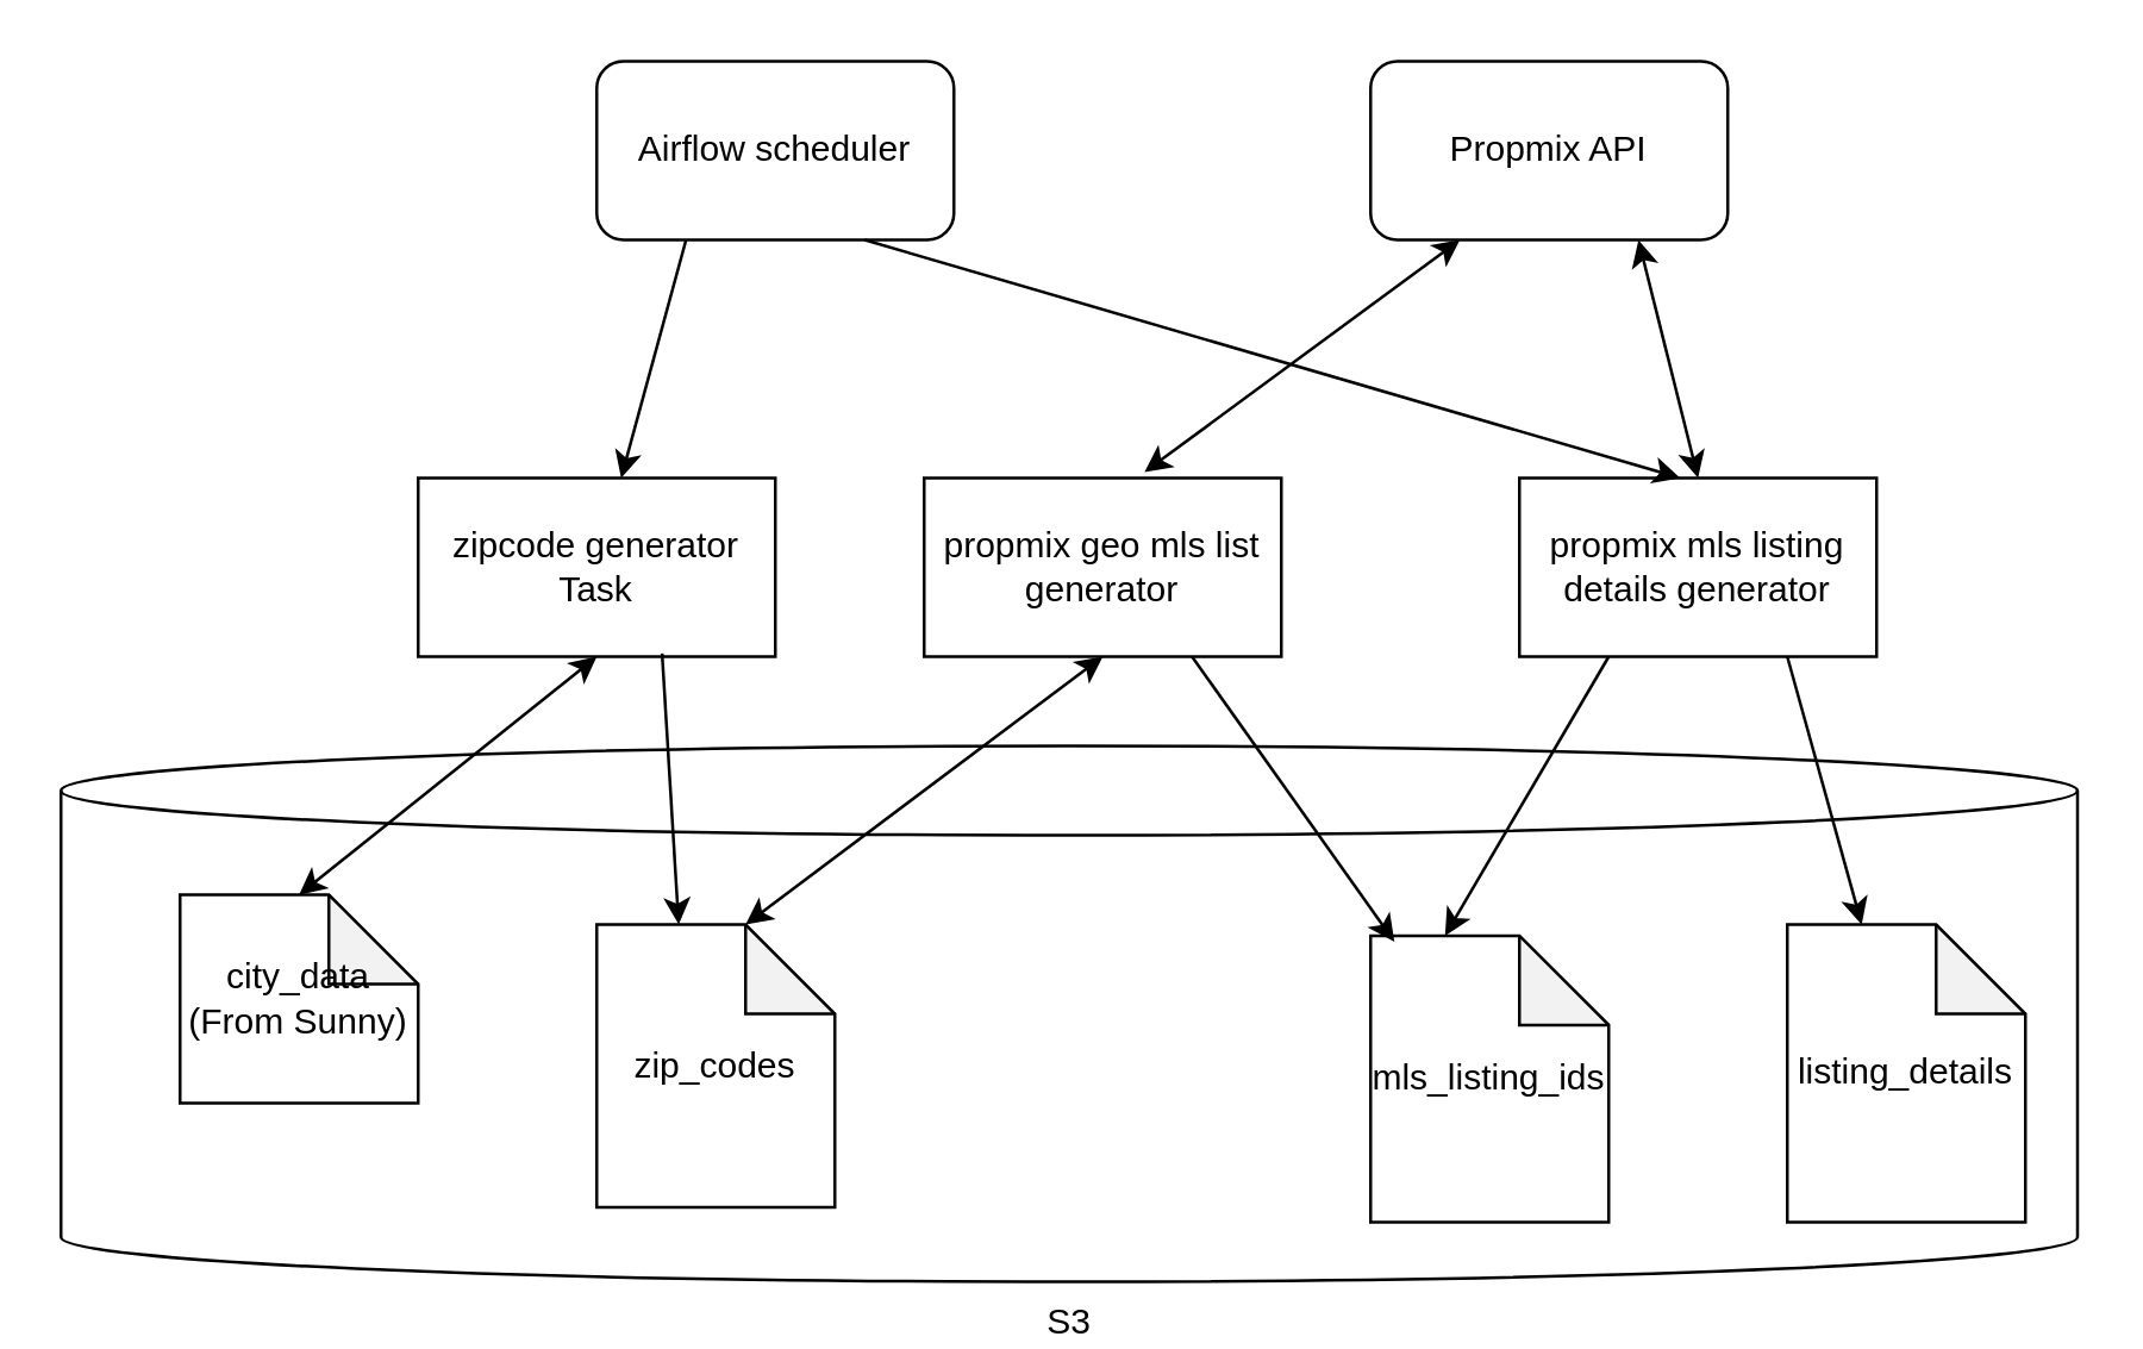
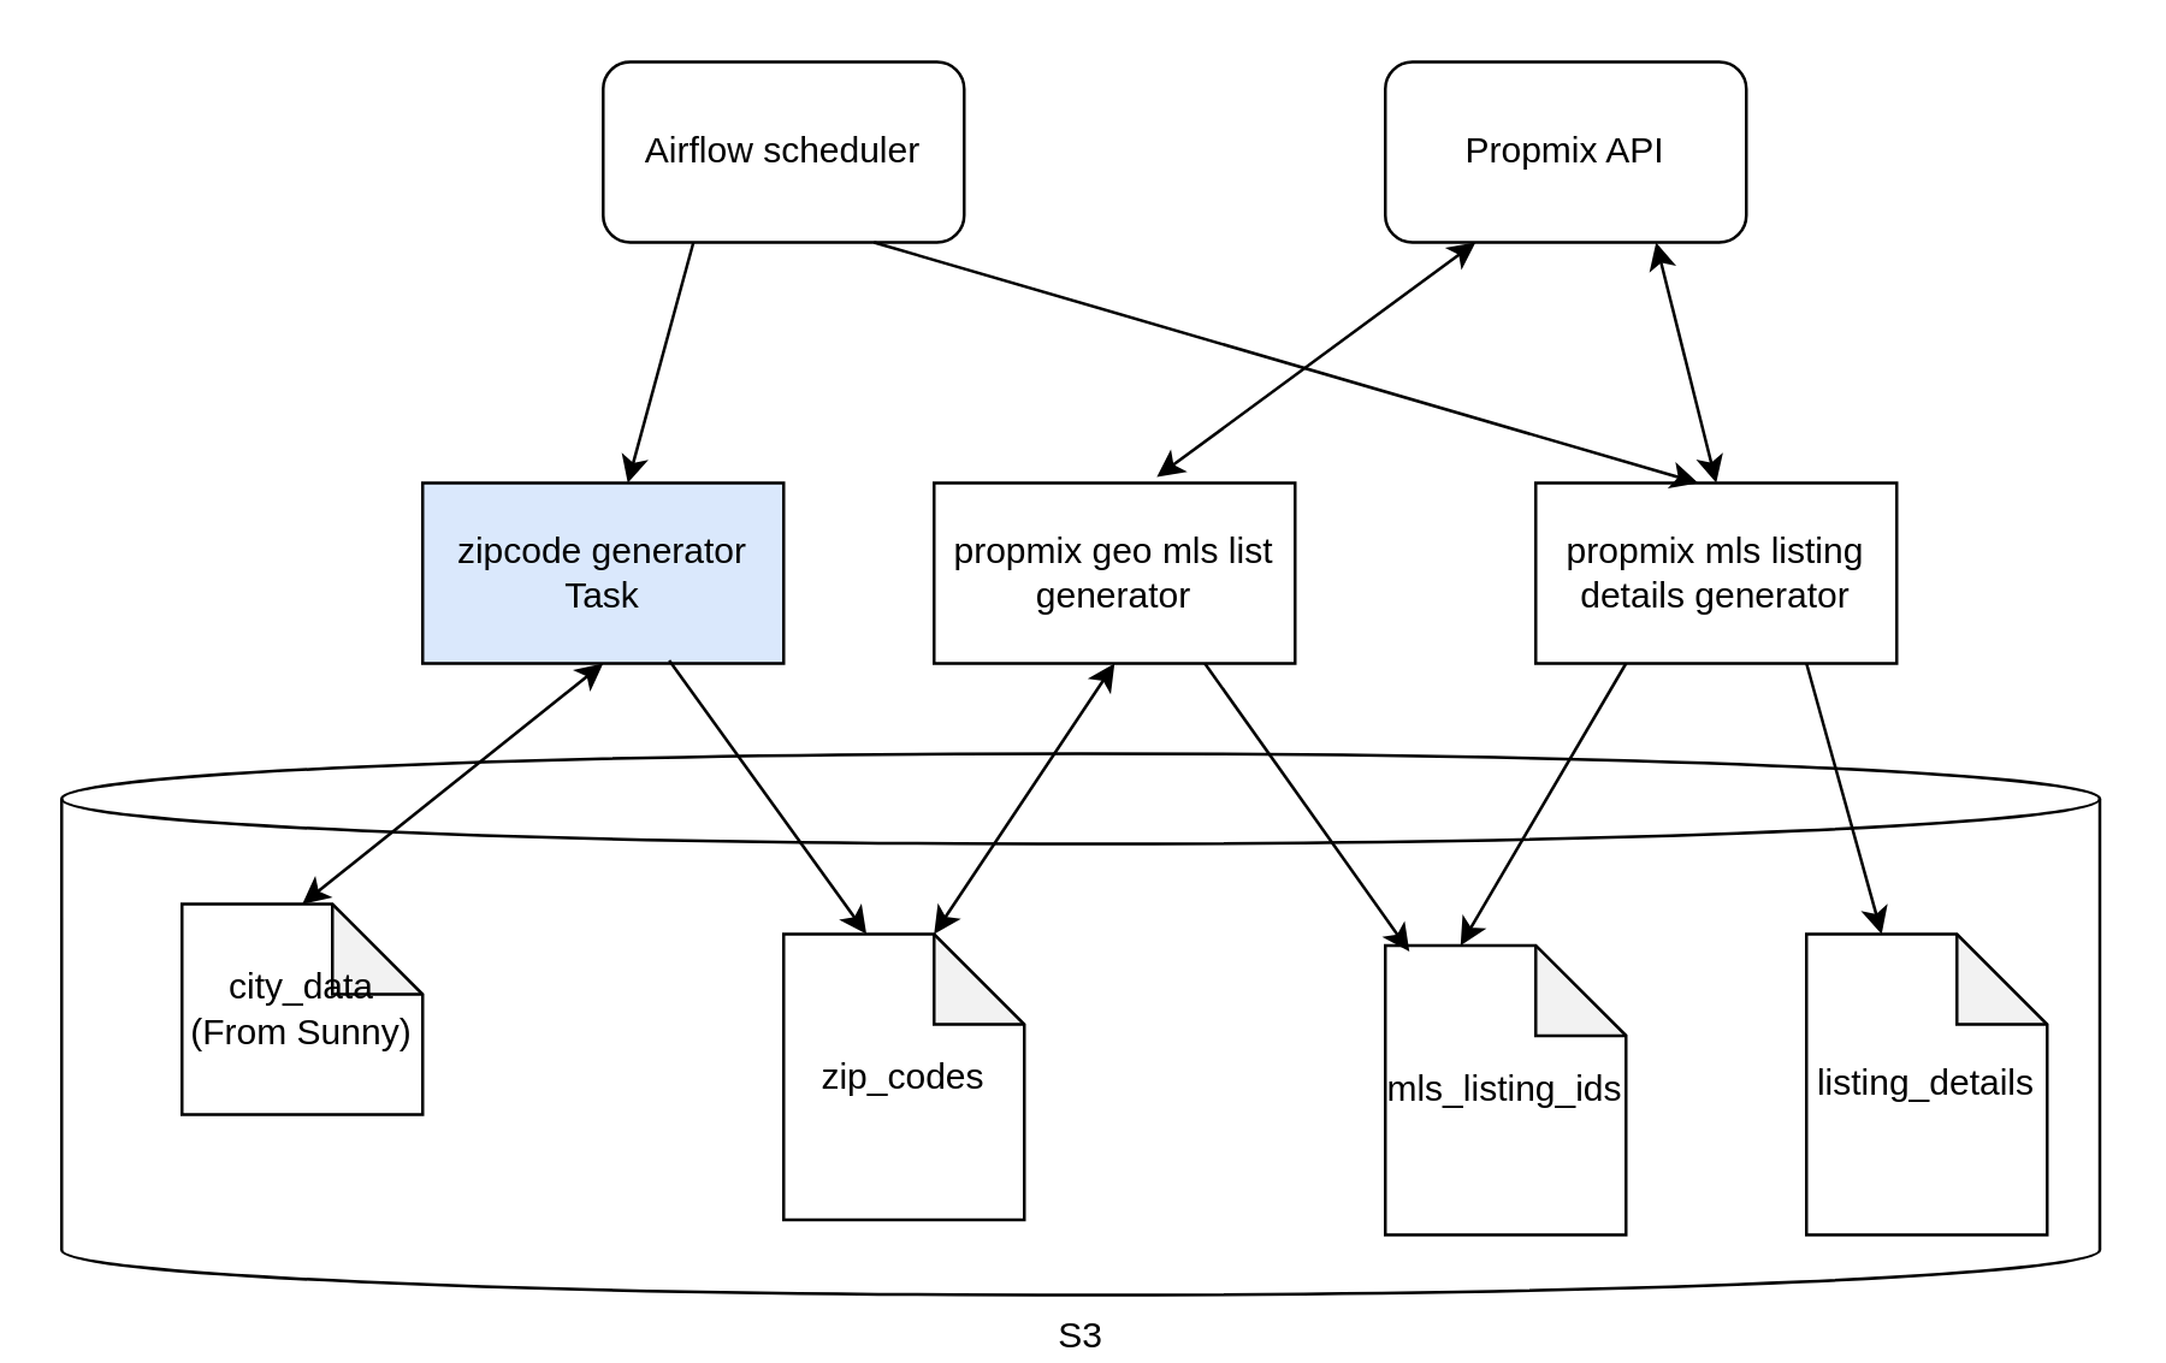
  <mxCell id="0" />
  <mxCell id="1" parent="0" />
  <mxCell id="2" value="S3&lt;br&gt;" style="shape=cylinder3;whiteSpace=wrap;html=1;boundedLbl=1;backgroundOutline=1;size=15;fillColor=none;labelPosition=center;verticalLabelPosition=bottom;align=center;verticalAlign=top;" vertex="1" parent="1"><mxGeometry x="20" y="250" width="677.5" height="180" as="geometry" /></mxCell>
- <mxCell id="3" value="zipcode generator Task" style="rounded=0;whiteSpace=wrap;html=1;" vertex="1" parent="1"><mxGeometry x="140" y="160" width="120" height="60" as="geometry" /></mxCell>
+ <mxCell id="3" value="zipcode generator Task" style="rounded=0;whiteSpace=wrap;html=1;fillColor=#dae8fc;" vertex="1" parent="1"><mxGeometry x="140" y="160" width="120" height="60" as="geometry" /></mxCell>
  <mxCell id="4" value="city_data (From Sunny)" style="shape=note;whiteSpace=wrap;html=1;backgroundOutline=1;darkOpacity=0.05;" vertex="1" parent="1"><mxGeometry x="60" y="300" width="80" height="70" as="geometry" /></mxCell>
  <mxCell id="5" value="" style="endArrow=classic;startArrow=classic;html=1;entryX=0.5;entryY=1;entryDx=0;entryDy=0;exitX=0.5;exitY=0;exitDx=0;exitDy=0;exitPerimeter=0;" edge="1" parent="1" source="4" target="3"><mxGeometry width="50" height="50" relative="1" as="geometry"><mxPoint x="110" y="280" as="sourcePoint" /><mxPoint x="160" y="230" as="targetPoint" /></mxGeometry></mxCell>
  <mxCell id="6" value="Airflow scheduler" style="rounded=1;whiteSpace=wrap;html=1;fillColor=none;" vertex="1" parent="1"><mxGeometry x="200" y="20" width="120" height="60" as="geometry" /></mxCell>
  <mxCell id="7" value="" style="endArrow=classic;html=1;exitX=0.683;exitY=0.983;exitDx=0;exitDy=0;exitPerimeter=0;entryX=1;entryY=0.656;entryDx=0;entryDy=0;entryPerimeter=0;" edge="1" parent="1" source="3" target="8"><mxGeometry width="50" height="50" relative="1" as="geometry"><mxPoint x="210" y="350" as="sourcePoint" /><mxPoint x="290" y="260" as="targetPoint" /></mxGeometry></mxCell>
- <mxCell id="8" value="zip_codes" style="shape=note;whiteSpace=wrap;html=1;backgroundOutline=1;darkOpacity=0.05;fillColor=none;direction=north;flipH=1;" vertex="1" parent="1"><mxGeometry x="200" y="310" width="80" height="95" as="geometry" /></mxCell>
+ <mxCell id="8" value="zip_codes" style="shape=note;whiteSpace=wrap;html=1;backgroundOutline=1;darkOpacity=0.05;fillColor=none;direction=north;flipH=1;" vertex="1" parent="1"><mxGeometry x="260" y="310" width="80" height="95" as="geometry" /></mxCell>
  <mxCell id="9" value="propmix geo mls list generator" style="rounded=0;whiteSpace=wrap;html=1;fillColor=none;" vertex="1" parent="1"><mxGeometry x="310" y="160" width="120" height="60" as="geometry" /></mxCell>
  <mxCell id="10" value="mls_listing_ids" style="shape=note;whiteSpace=wrap;html=1;backgroundOutline=1;darkOpacity=0.05;fillColor=none;" vertex="1" parent="1"><mxGeometry x="460" y="313.75" width="80" height="96.25" as="geometry" /></mxCell>
  <mxCell id="11" value="" style="endArrow=classic;startArrow=classic;html=1;exitX=0;exitY=0;exitDx=95;exitDy=30;exitPerimeter=0;entryX=0.5;entryY=1;entryDx=0;entryDy=0;" edge="1" parent="1" source="8" target="9"><mxGeometry width="50" height="50" relative="1" as="geometry"><mxPoint x="350" y="270" as="sourcePoint" /><mxPoint x="400" y="220" as="targetPoint" /></mxGeometry></mxCell>
  <mxCell id="12" value="" style="endArrow=classic;html=1;exitX=0.75;exitY=1;exitDx=0;exitDy=0;entryX=0.1;entryY=0.021;entryDx=0;entryDy=0;entryPerimeter=0;" edge="1" parent="1" source="9" target="10"><mxGeometry width="50" height="50" relative="1" as="geometry"><mxPoint x="210" y="250" as="sourcePoint" /><mxPoint x="260" y="200" as="targetPoint" /></mxGeometry></mxCell>
  <mxCell id="13" value="propmix mls listing details generator" style="rounded=0;whiteSpace=wrap;html=1;fillColor=none;" vertex="1" parent="1"><mxGeometry x="510" y="160" width="120" height="60" as="geometry" /></mxCell>
  <mxCell id="14" value="" style="endArrow=classic;html=1;exitX=0.25;exitY=1;exitDx=0;exitDy=0;" edge="1" parent="1" source="6" target="3"><mxGeometry width="50" height="50" relative="1" as="geometry"><mxPoint x="250" y="90" as="sourcePoint" /><mxPoint x="260" y="70" as="targetPoint" /></mxGeometry></mxCell>
  <mxCell id="15" value="" style="endArrow=classic;html=1;entryX=0.45;entryY=0;entryDx=0;entryDy=0;entryPerimeter=0;exitX=0.75;exitY=1;exitDx=0;exitDy=0;" edge="1" parent="1" source="6" target="13"><mxGeometry width="50" height="50" relative="1" as="geometry"><mxPoint x="300" y="90" as="sourcePoint" /><mxPoint x="270" y="70" as="targetPoint" /></mxGeometry></mxCell>
  <mxCell id="16" value="Propmix API" style="rounded=1;whiteSpace=wrap;html=1;fillColor=none;" vertex="1" parent="1"><mxGeometry x="460" y="20" width="120" height="60" as="geometry" /></mxCell>
  <mxCell id="17" value="" style="endArrow=classic;startArrow=classic;html=1;entryX=0.25;entryY=1;entryDx=0;entryDy=0;exitX=0.617;exitY=-0.033;exitDx=0;exitDy=0;exitPerimeter=0;" edge="1" parent="1" source="9" target="16"><mxGeometry width="50" height="50" relative="1" as="geometry"><mxPoint x="375" y="130" as="sourcePoint" /><mxPoint x="425" y="80" as="targetPoint" /></mxGeometry></mxCell>
  <mxCell id="18" value="" style="endArrow=classic;startArrow=classic;html=1;entryX=0.75;entryY=1;entryDx=0;entryDy=0;exitX=0.5;exitY=0;exitDx=0;exitDy=0;" edge="1" parent="1" source="13" target="16"><mxGeometry width="50" height="50" relative="1" as="geometry"><mxPoint x="385" y="140" as="sourcePoint" /><mxPoint x="435" y="90" as="targetPoint" /></mxGeometry></mxCell>
  <mxCell id="19" value="" style="endArrow=classic;html=1;exitX=0.25;exitY=1;exitDx=0;exitDy=0;entryX=0;entryY=0;entryDx=25;entryDy=0;entryPerimeter=0;" edge="1" parent="1" source="13" target="10"><mxGeometry width="50" height="50" relative="1" as="geometry"><mxPoint x="220" y="250" as="sourcePoint" /><mxPoint x="270" y="200" as="targetPoint" /></mxGeometry></mxCell>
  <mxCell id="20" value="" style="endArrow=classic;html=1;exitX=0.75;exitY=1;exitDx=0;exitDy=0;entryX=0;entryY=0;entryDx=25;entryDy=0;entryPerimeter=0;" edge="1" parent="1" source="13" target="21"><mxGeometry width="50" height="50" relative="1" as="geometry"><mxPoint x="490" y="210" as="sourcePoint" /><mxPoint x="270" y="200" as="targetPoint" /></mxGeometry></mxCell>
  <mxCell id="21" value="listing_details" style="shape=note;whiteSpace=wrap;html=1;backgroundOutline=1;darkOpacity=0.05;fillColor=none;" vertex="1" parent="1"><mxGeometry x="600" y="310" width="80" height="100" as="geometry" /></mxCell>
